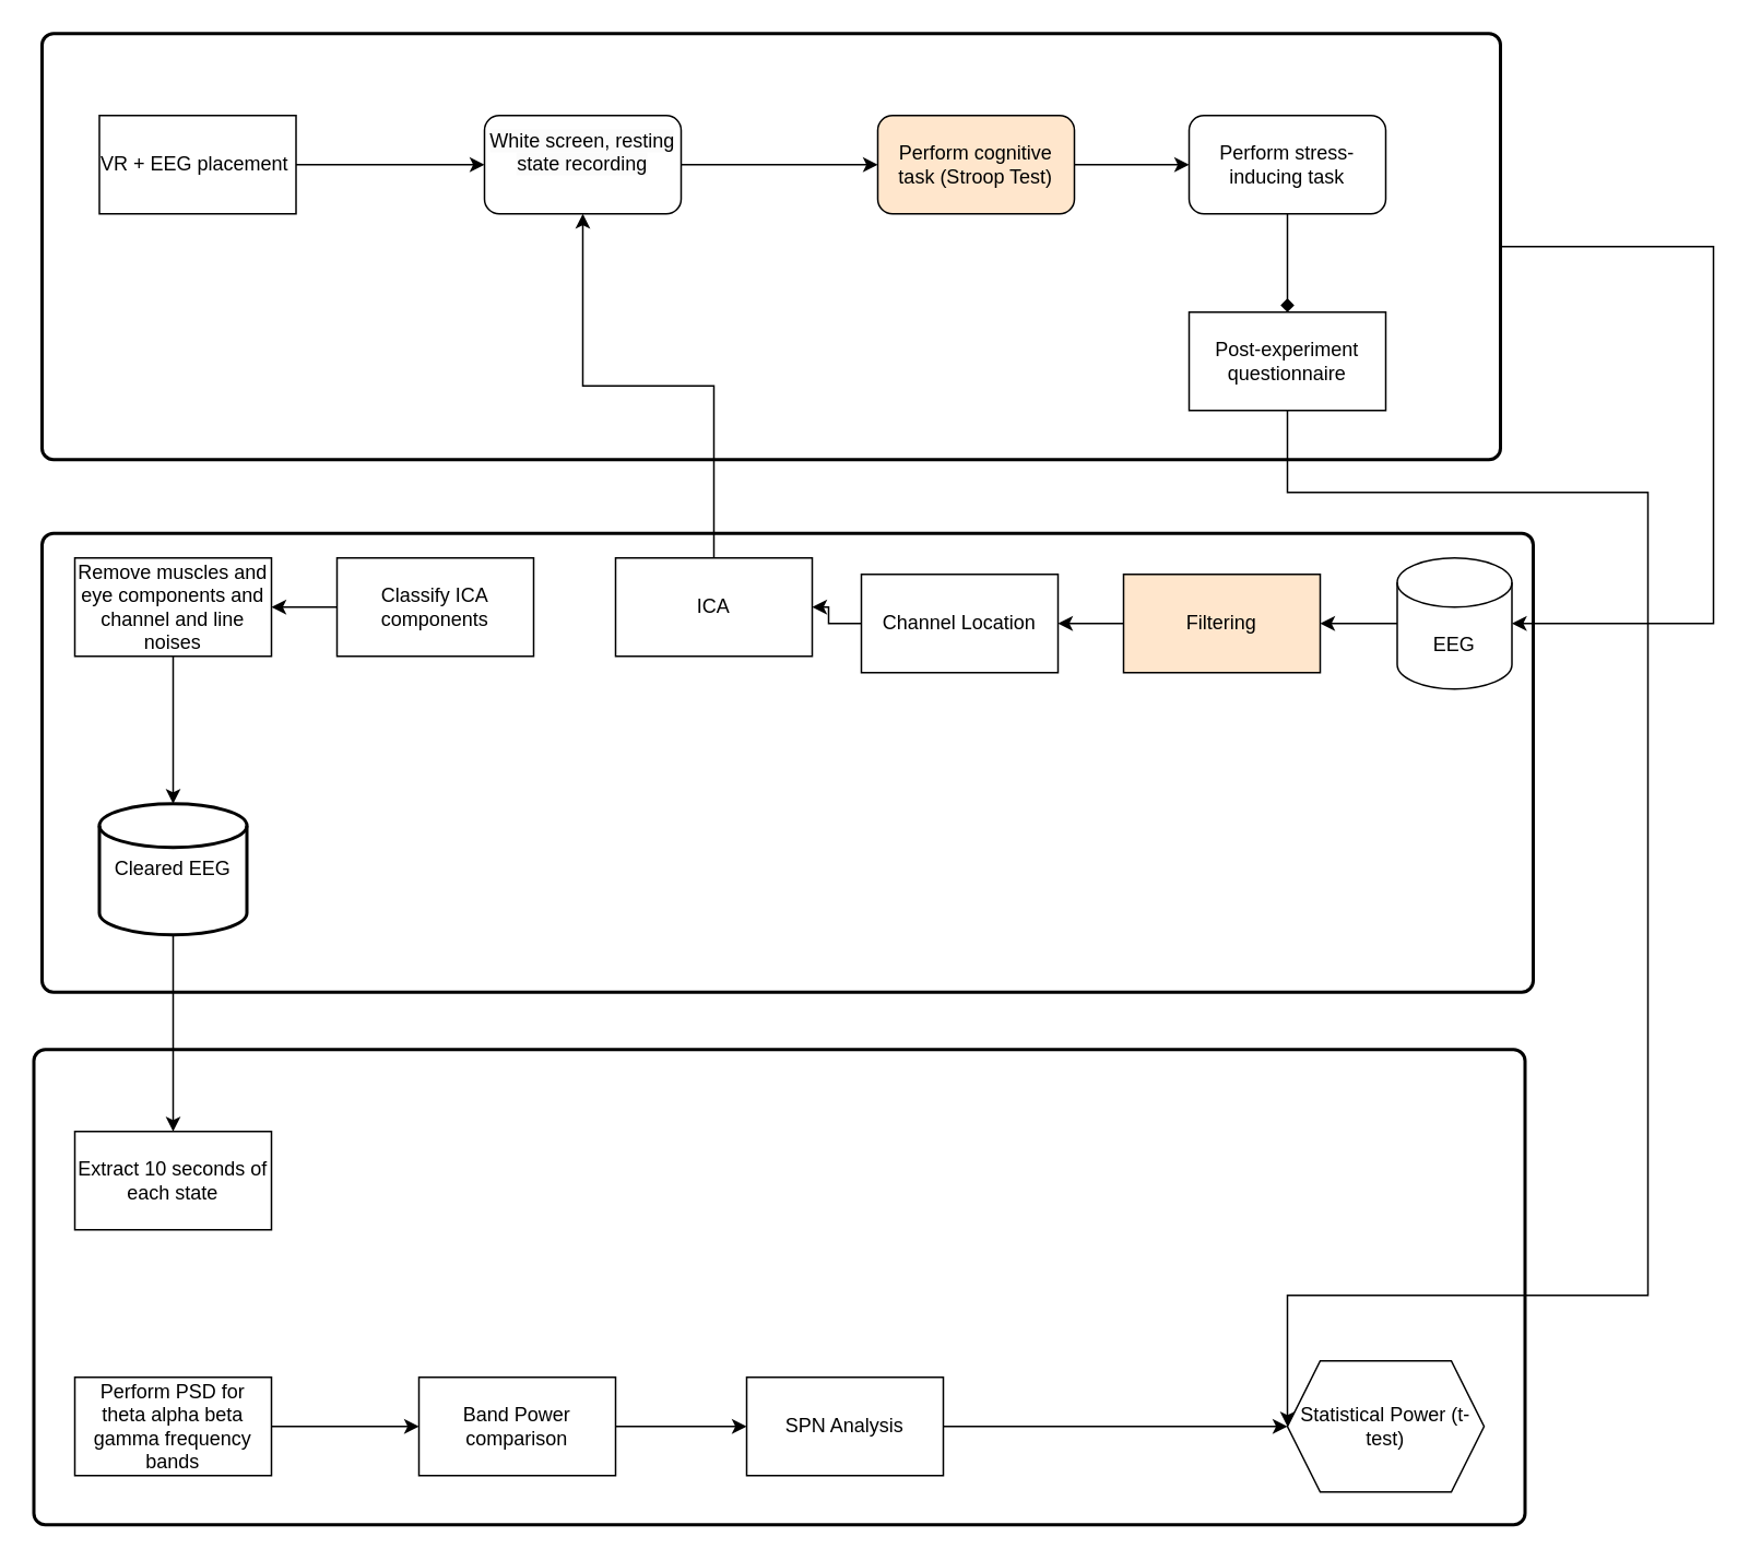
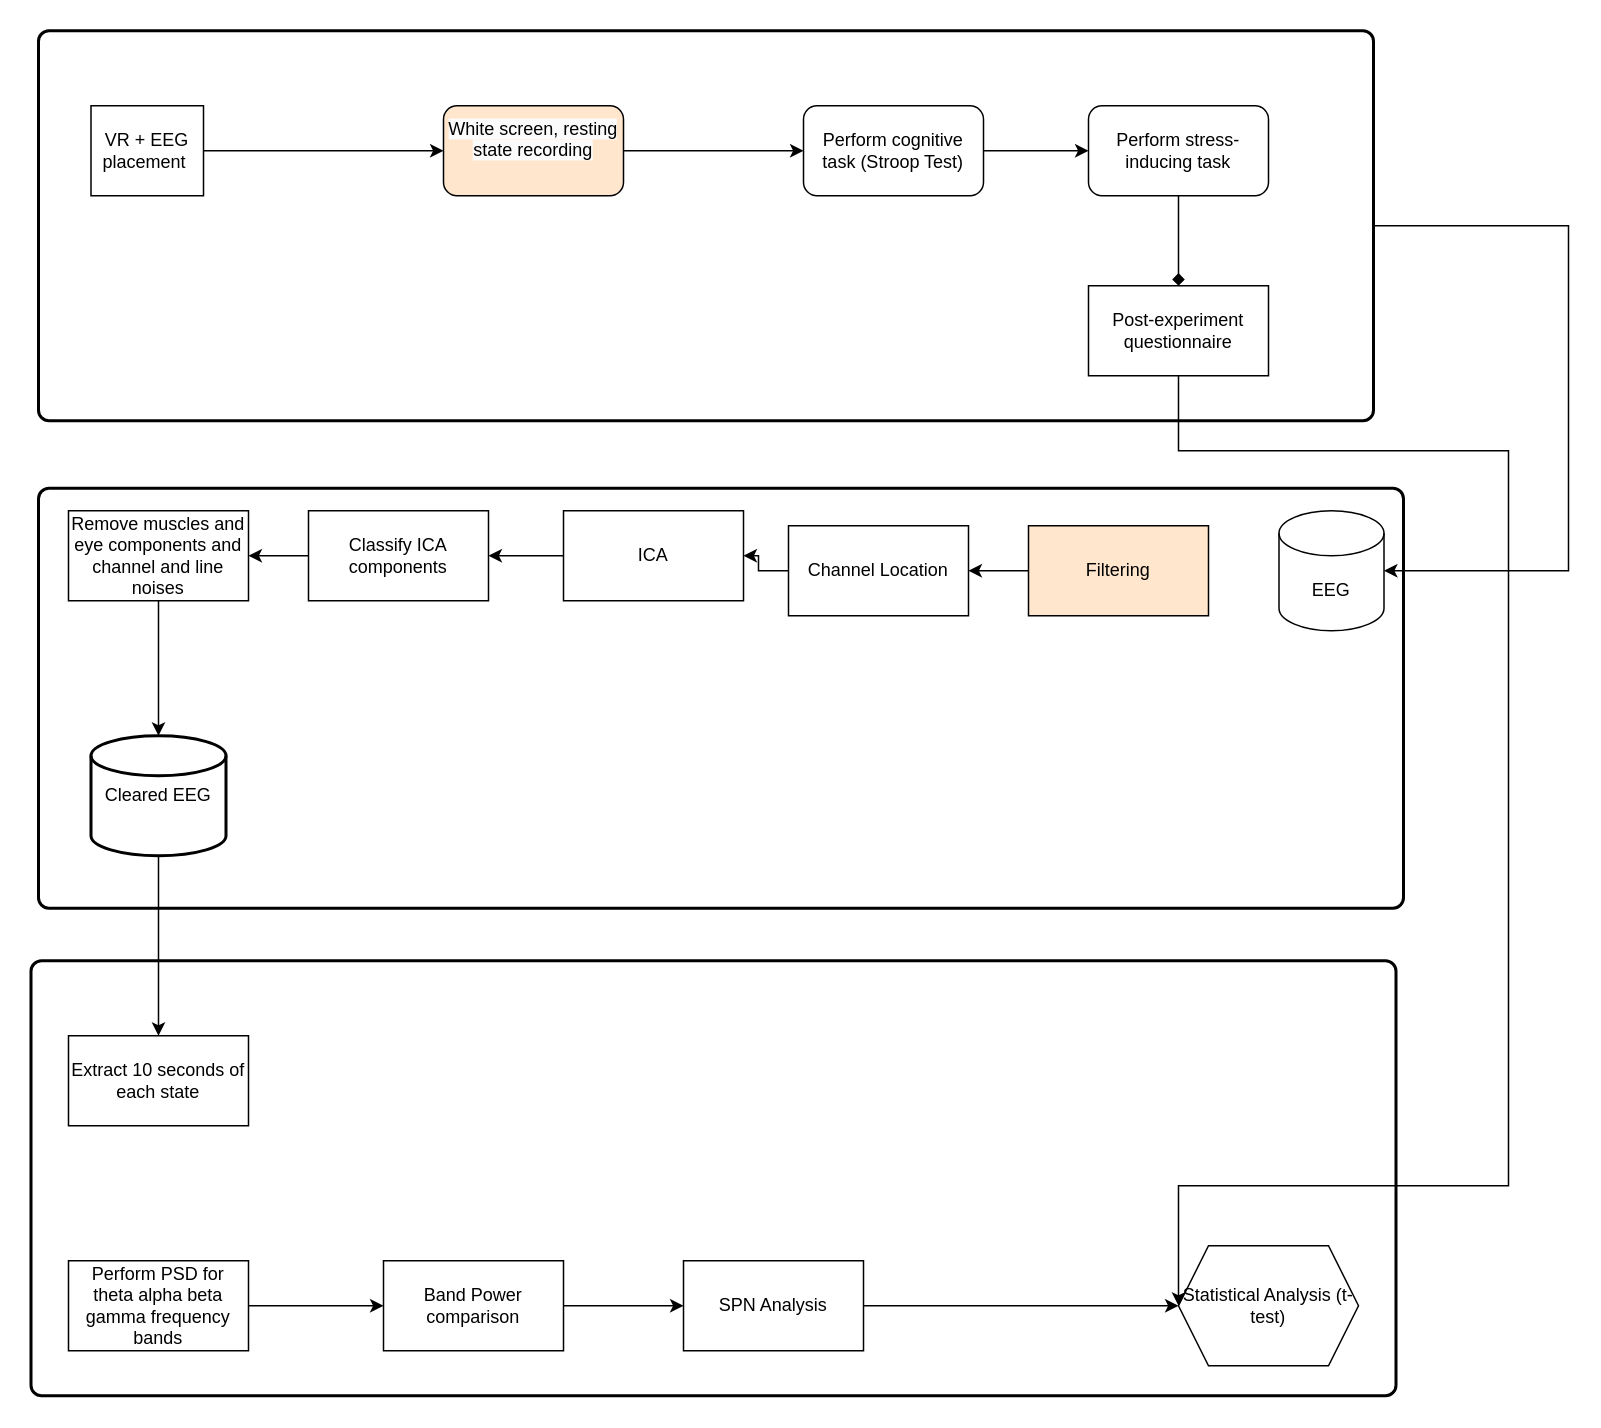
  <mxCell id="0" />
  <mxCell id="1" parent="0" />
  <mxCell id="2" value="" style="rounded=1;whiteSpace=wrap;html=1;absoluteArcSize=1;arcSize=14;strokeWidth=2;" vertex="1" parent="1"><mxGeometry y="20" width="890" height="260" as="geometry" x="25" /></mxCell>
  <mxCell id="3" value="" style="edgeStyle=orthogonalEdgeStyle;rounded=0;orthogonalLoop=1;jettySize=auto;html=1;" edge="1" parent="1" source="4" target="6"><mxGeometry relative="1" as="geometry" /></mxCell>
- <mxCell id="4" value="Perform cognitive task (Stroop Test)" style="whiteSpace=wrap;html=1;rounded=1;fillColor=#ffe6cc;" vertex="1" parent="1"><mxGeometry x="535" y="70" width="120" height="60" as="geometry" /></mxCell>
+ <mxCell id="4" value="Perform cognitive task (Stroop Test)" style="whiteSpace=wrap;html=1;rounded=1;" vertex="1" parent="1"><mxGeometry x="535" y="70" width="120" height="60" as="geometry" /></mxCell>
  <mxCell id="5" value="" style="edgeStyle=orthogonalEdgeStyle;rounded=0;orthogonalLoop=1;jettySize=auto;html=1;endArrow=diamond;" edge="1" parent="1" source="6" target="11"><mxGeometry relative="1" as="geometry" /></mxCell>
  <mxCell id="6" value="Perform stress-inducing task" style="whiteSpace=wrap;html=1;rounded=1;" vertex="1" parent="1"><mxGeometry x="725" y="70" width="120" height="60" as="geometry" /></mxCell>
  <mxCell id="7" value="" style="edgeStyle=orthogonalEdgeStyle;rounded=0;orthogonalLoop=1;jettySize=auto;html=1;" edge="1" parent="1" source="8" target="4"><mxGeometry relative="1" as="geometry" /></mxCell>
- <mxCell id="8" value="&#10;&lt;span style=&quot;color: rgb(0, 0, 0); font-family: Helvetica; font-size: 12px; font-style: normal; font-variant-ligatures: normal; font-variant-caps: normal; font-weight: 400; letter-spacing: normal; orphans: 2; text-align: center; text-indent: 0px; text-transform: none; widows: 2; word-spacing: 0px; -webkit-text-stroke-width: 0px; white-space: normal; background-color: rgb(251, 251, 251); text-decoration-thickness: initial; text-decoration-style: initial; text-decoration-color: initial; display: inline !important; float: none;&quot;&gt;White screen, resting state recording&lt;/span&gt;&#10;&#10;" style="whiteSpace=wrap;html=1;rounded=1;glass=0;strokeWidth=1;shadow=0;" vertex="1" parent="1"><mxGeometry x="295" y="70" width="120" height="60" as="geometry" /></mxCell>
+ <mxCell id="8" value="&#10;&lt;span style=&quot;color: rgb(0, 0, 0); font-family: Helvetica; font-size: 12px; font-style: normal; font-variant-ligatures: normal; font-variant-caps: normal; font-weight: 400; letter-spacing: normal; orphans: 2; text-align: center; text-indent: 0px; text-transform: none; widows: 2; word-spacing: 0px; -webkit-text-stroke-width: 0px; white-space: normal; background-color: rgb(251, 251, 251); text-decoration-thickness: initial; text-decoration-style: initial; text-decoration-color: initial; display: inline !important; float: none;&quot;&gt;White screen, resting state recording&lt;/span&gt;&#10;&#10;" style="whiteSpace=wrap;html=1;rounded=1;glass=0;strokeWidth=1;shadow=0;fillColor=#ffe6cc;" vertex="1" parent="1"><mxGeometry x="295" y="70" width="120" height="60" as="geometry" /></mxCell>
  <mxCell id="9" value="" style="edgeStyle=orthogonalEdgeStyle;rounded=0;orthogonalLoop=1;jettySize=auto;html=1;" edge="1" parent="1" source="10" target="8"><mxGeometry relative="1" as="geometry" /></mxCell>
- <mxCell id="10" value="VR + EEG placement&amp;nbsp;" style="rounded=0;whiteSpace=wrap;html=1;" vertex="1" parent="1"><mxGeometry x="60" y="70" width="120" height="60" as="geometry" /></mxCell>
+ <mxCell id="10" value="VR + EEG placement&amp;nbsp;" style="rounded=0;whiteSpace=wrap;html=1;" vertex="1" parent="1"><mxGeometry x="60" y="70" width="75" height="60" as="geometry" /></mxCell>
  <mxCell id="11" value="Post-experiment questionnaire" style="rounded=0;whiteSpace=wrap;html=1;" vertex="1" parent="1"><mxGeometry x="725" y="190" width="120" height="60" as="geometry" /></mxCell>
  <mxCell id="12" value="" style="rounded=1;whiteSpace=wrap;html=1;absoluteArcSize=1;arcSize=14;strokeWidth=2;" vertex="1" parent="1"><mxGeometry y="325" width="910" height="280" as="geometry" x="25" /></mxCell>
- <mxCell id="13" value="" style="edgeStyle=orthogonalEdgeStyle;rounded=0;orthogonalLoop=1;jettySize=auto;html=1;" edge="1" parent="1" source="14" target="16"><mxGeometry relative="1" as="geometry" /></mxCell>
  <mxCell id="14" value="EEG" style="shape=cylinder3;whiteSpace=wrap;html=1;boundedLbl=1;backgroundOutline=1;size=15;" vertex="1" parent="1"><mxGeometry x="852" y="340" width="70" height="80" as="geometry" /></mxCell>
  <mxCell id="15" value="" style="edgeStyle=orthogonalEdgeStyle;rounded=0;orthogonalLoop=1;jettySize=auto;html=1;" edge="1" parent="1" source="16" target="18"><mxGeometry relative="1" as="geometry" /></mxCell>
  <mxCell id="16" value="Filtering" style="whiteSpace=wrap;html=1;fillColor=#ffe6cc;" vertex="1" parent="1"><mxGeometry x="685" y="350" width="120" height="60" as="geometry" /></mxCell>
  <mxCell id="17" value="" style="edgeStyle=orthogonalEdgeStyle;rounded=0;orthogonalLoop=1;jettySize=auto;html=1;" edge="1" parent="1" source="18" target="20"><mxGeometry relative="1" as="geometry" /></mxCell>
  <mxCell id="18" value="Channel Location" style="whiteSpace=wrap;html=1;" vertex="1" parent="1"><mxGeometry x="525" y="350" width="120" height="60" as="geometry" /></mxCell>
- <mxCell id="19" value="" style="edgeStyle=orthogonalEdgeStyle;rounded=0;orthogonalLoop=1;jettySize=auto;html=1;" edge="1" parent="1" source="20" target="8"><mxGeometry relative="1" as="geometry" /></mxCell>
+ <mxCell id="19" value="" style="edgeStyle=orthogonalEdgeStyle;rounded=0;orthogonalLoop=1;jettySize=auto;html=1;" edge="1" parent="1" source="20" target="22"><mxGeometry relative="1" as="geometry" /></mxCell>
  <mxCell id="20" value="ICA" style="whiteSpace=wrap;html=1;" vertex="1" parent="1"><mxGeometry x="375" y="340" width="120" height="60" as="geometry" /></mxCell>
  <mxCell id="21" value="" style="edgeStyle=orthogonalEdgeStyle;rounded=0;orthogonalLoop=1;jettySize=auto;html=1;" edge="1" parent="1" source="22" target="24"><mxGeometry relative="1" as="geometry" /></mxCell>
  <mxCell id="22" value="Classify ICA components" style="whiteSpace=wrap;html=1;" vertex="1" parent="1"><mxGeometry x="205" y="340" width="120" height="60" as="geometry" /></mxCell>
  <mxCell id="23" value="" style="edgeStyle=orthogonalEdgeStyle;rounded=0;orthogonalLoop=1;jettySize=auto;html=1;" edge="1" parent="1" source="24" target="25"><mxGeometry relative="1" as="geometry" /></mxCell>
  <mxCell id="24" value="Remove muscles and eye components and channel and line noises" style="whiteSpace=wrap;html=1;" vertex="1" parent="1"><mxGeometry x="45" y="340" width="120" height="60" as="geometry" /></mxCell>
  <mxCell id="25" value="Cleared EEG" style="strokeWidth=2;html=1;shape=mxgraph.flowchart.database;whiteSpace=wrap;" vertex="1" parent="1"><mxGeometry x="60" y="490" width="90" height="80" as="geometry" /></mxCell>
  <mxCell id="26" value="" style="edgeStyle=orthogonalEdgeStyle;rounded=0;orthogonalLoop=1;jettySize=auto;html=1;" edge="1" parent="1" source="28" target="30"><mxGeometry relative="1" as="geometry" /></mxCell>
  <mxCell id="27" value="" style="rounded=1;whiteSpace=wrap;html=1;absoluteArcSize=1;arcSize=14;strokeWidth=2;" vertex="1" parent="1"><mxGeometry x="20" y="640" width="910" height="290" as="geometry" /></mxCell>
  <mxCell id="28" value="Extract 10 seconds of each state" style="rounded=0;whiteSpace=wrap;html=1;" vertex="1" parent="1"><mxGeometry x="45" y="690" width="120" height="60" as="geometry" /></mxCell>
  <mxCell id="29" value="" style="edgeStyle=orthogonalEdgeStyle;rounded=0;orthogonalLoop=1;jettySize=auto;html=1;" edge="1" parent="1" source="30" target="32"><mxGeometry relative="1" as="geometry" /></mxCell>
  <mxCell id="30" value="Perform PSD for theta alpha beta gamma frequency bands" style="whiteSpace=wrap;html=1;rounded=0;" vertex="1" parent="1"><mxGeometry x="45" y="840" width="120" height="60" as="geometry" /></mxCell>
  <mxCell id="31" value="" style="edgeStyle=orthogonalEdgeStyle;rounded=0;orthogonalLoop=1;jettySize=auto;html=1;" edge="1" parent="1" source="32" target="34"><mxGeometry relative="1" as="geometry" /></mxCell>
  <mxCell id="32" value="Band Power comparison" style="whiteSpace=wrap;html=1;rounded=0;" vertex="1" parent="1"><mxGeometry x="255" y="840" width="120" height="60" as="geometry" /></mxCell>
  <mxCell id="33" value="" style="edgeStyle=orthogonalEdgeStyle;rounded=0;orthogonalLoop=1;jettySize=auto;html=1;entryX=0;entryY=0.5;entryDx=0;entryDy=0;" edge="1" parent="1" source="34" target="35"><mxGeometry relative="1" as="geometry"><mxPoint x="635" y="940" as="targetPoint" /></mxGeometry></mxCell>
  <mxCell id="34" value="SPN Analysis" style="whiteSpace=wrap;html=1;rounded=0;" vertex="1" parent="1"><mxGeometry x="455" y="840" width="120" height="60" as="geometry" /></mxCell>
- <mxCell id="35" value="Statistical Power (t-test)" style="shape=hexagon;perimeter=hexagonPerimeter2;whiteSpace=wrap;html=1;fixedSize=1;" vertex="1" parent="1"><mxGeometry x="785" y="830" width="120" height="80" as="geometry" /></mxCell>
+ <mxCell id="35" value="Statistical Analysis (t-test)" style="shape=hexagon;perimeter=hexagonPerimeter2;whiteSpace=wrap;html=1;fixedSize=1;" vertex="1" parent="1"><mxGeometry x="785" y="830" width="120" height="80" as="geometry" /></mxCell>
  <mxCell id="36" value="" style="endArrow=classic;html=1;rounded=0;exitX=1;exitY=0.5;exitDx=0;exitDy=0;entryX=1;entryY=0.5;entryDx=0;entryDy=0;entryPerimeter=0;" edge="1" parent="1" source="2" target="14"><mxGeometry width="50" height="50" relative="1" as="geometry"><mxPoint x="805" y="380" as="sourcePoint" /><mxPoint x="1045" y="30" as="targetPoint" /><Array as="points"><mxPoint x="1045" y="150" /><mxPoint x="1045" y="380" /></Array></mxGeometry></mxCell>
  <mxCell id="37" value="" style="endArrow=classic;html=1;rounded=0;entryX=0.5;entryY=0;entryDx=0;entryDy=0;exitX=0.5;exitY=1;exitDx=0;exitDy=0;exitPerimeter=0;" edge="1" parent="1" source="25" target="28"><mxGeometry width="50" height="50" relative="1" as="geometry"><mxPoint x="265" y="660" as="sourcePoint" /><mxPoint x="315" y="610" as="targetPoint" /></mxGeometry></mxCell>
  <mxCell id="38" style="edgeStyle=orthogonalEdgeStyle;rounded=0;orthogonalLoop=1;jettySize=auto;html=1;exitX=0.5;exitY=1;exitDx=0;exitDy=0;entryX=0;entryY=0.5;entryDx=0;entryDy=0;" edge="1" parent="1" source="11" target="35"><mxGeometry relative="1" as="geometry"><Array as="points"><mxPoint x="785" y="300" /><mxPoint x="1005" y="300" /><mxPoint x="1005" y="790" /><mxPoint x="785" y="790" /></Array></mxGeometry></mxCell>
